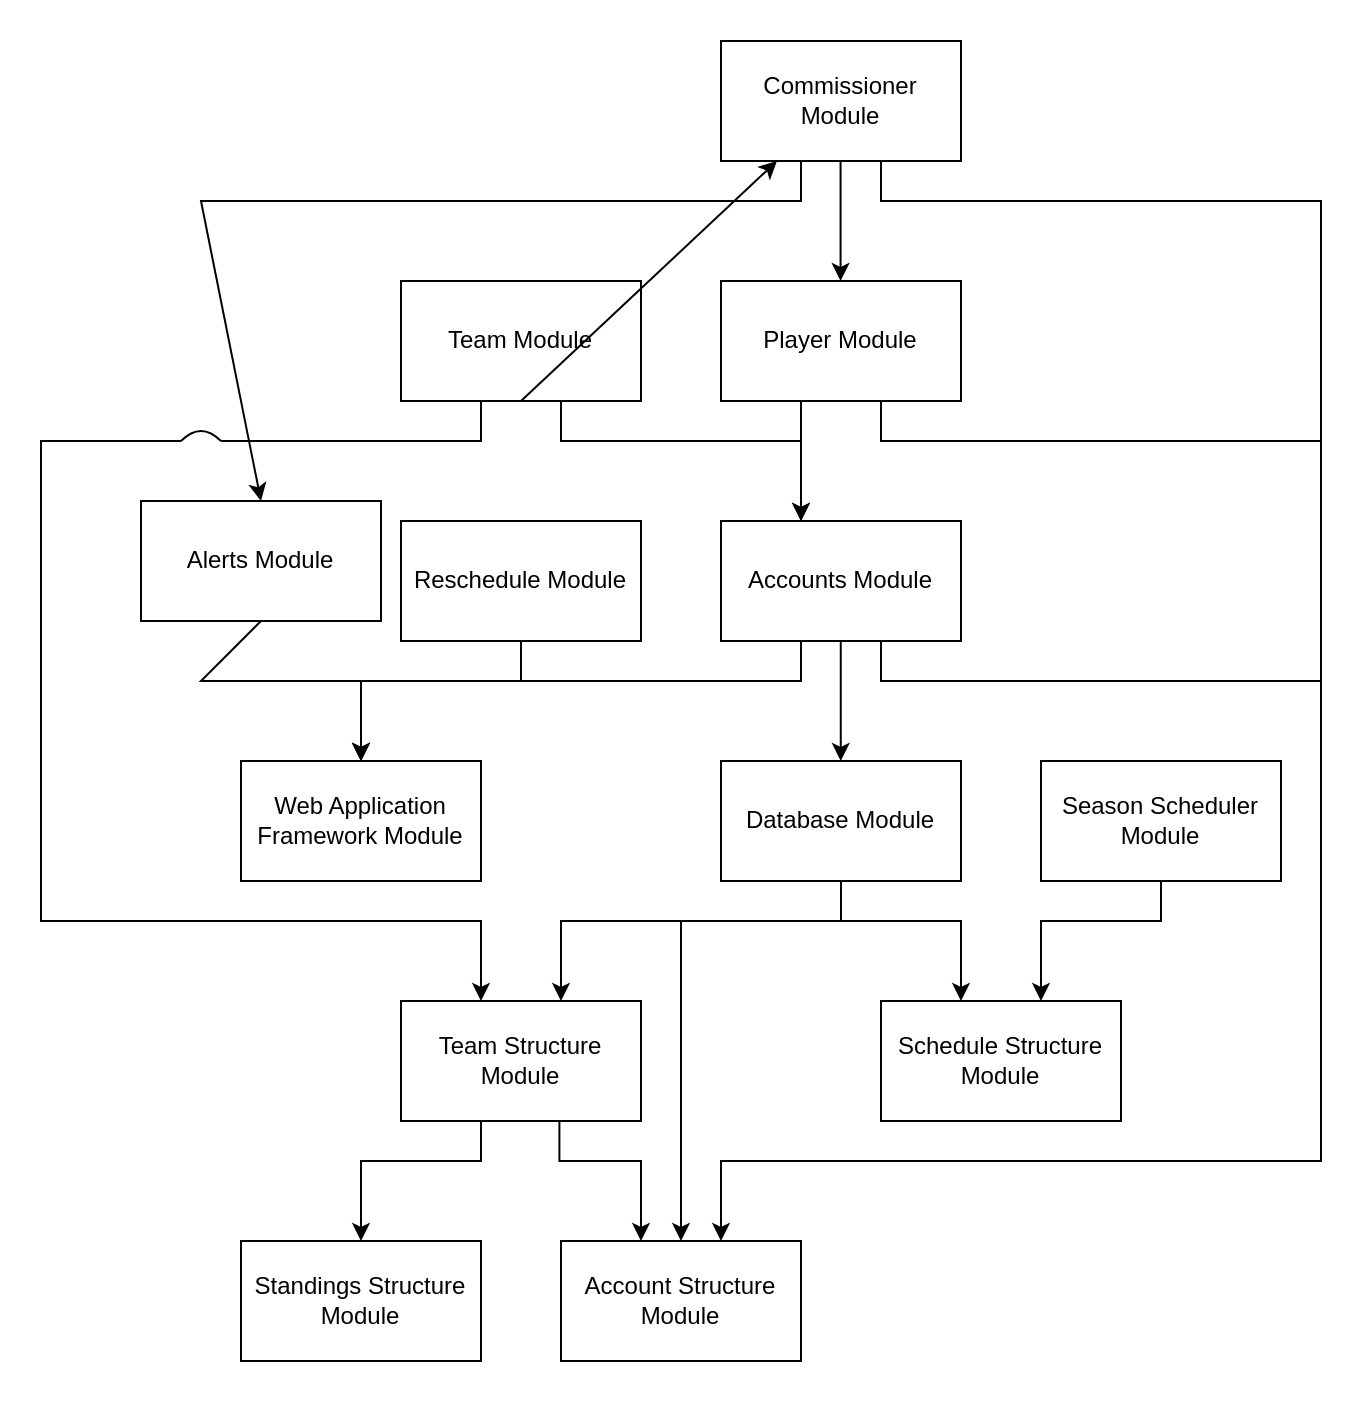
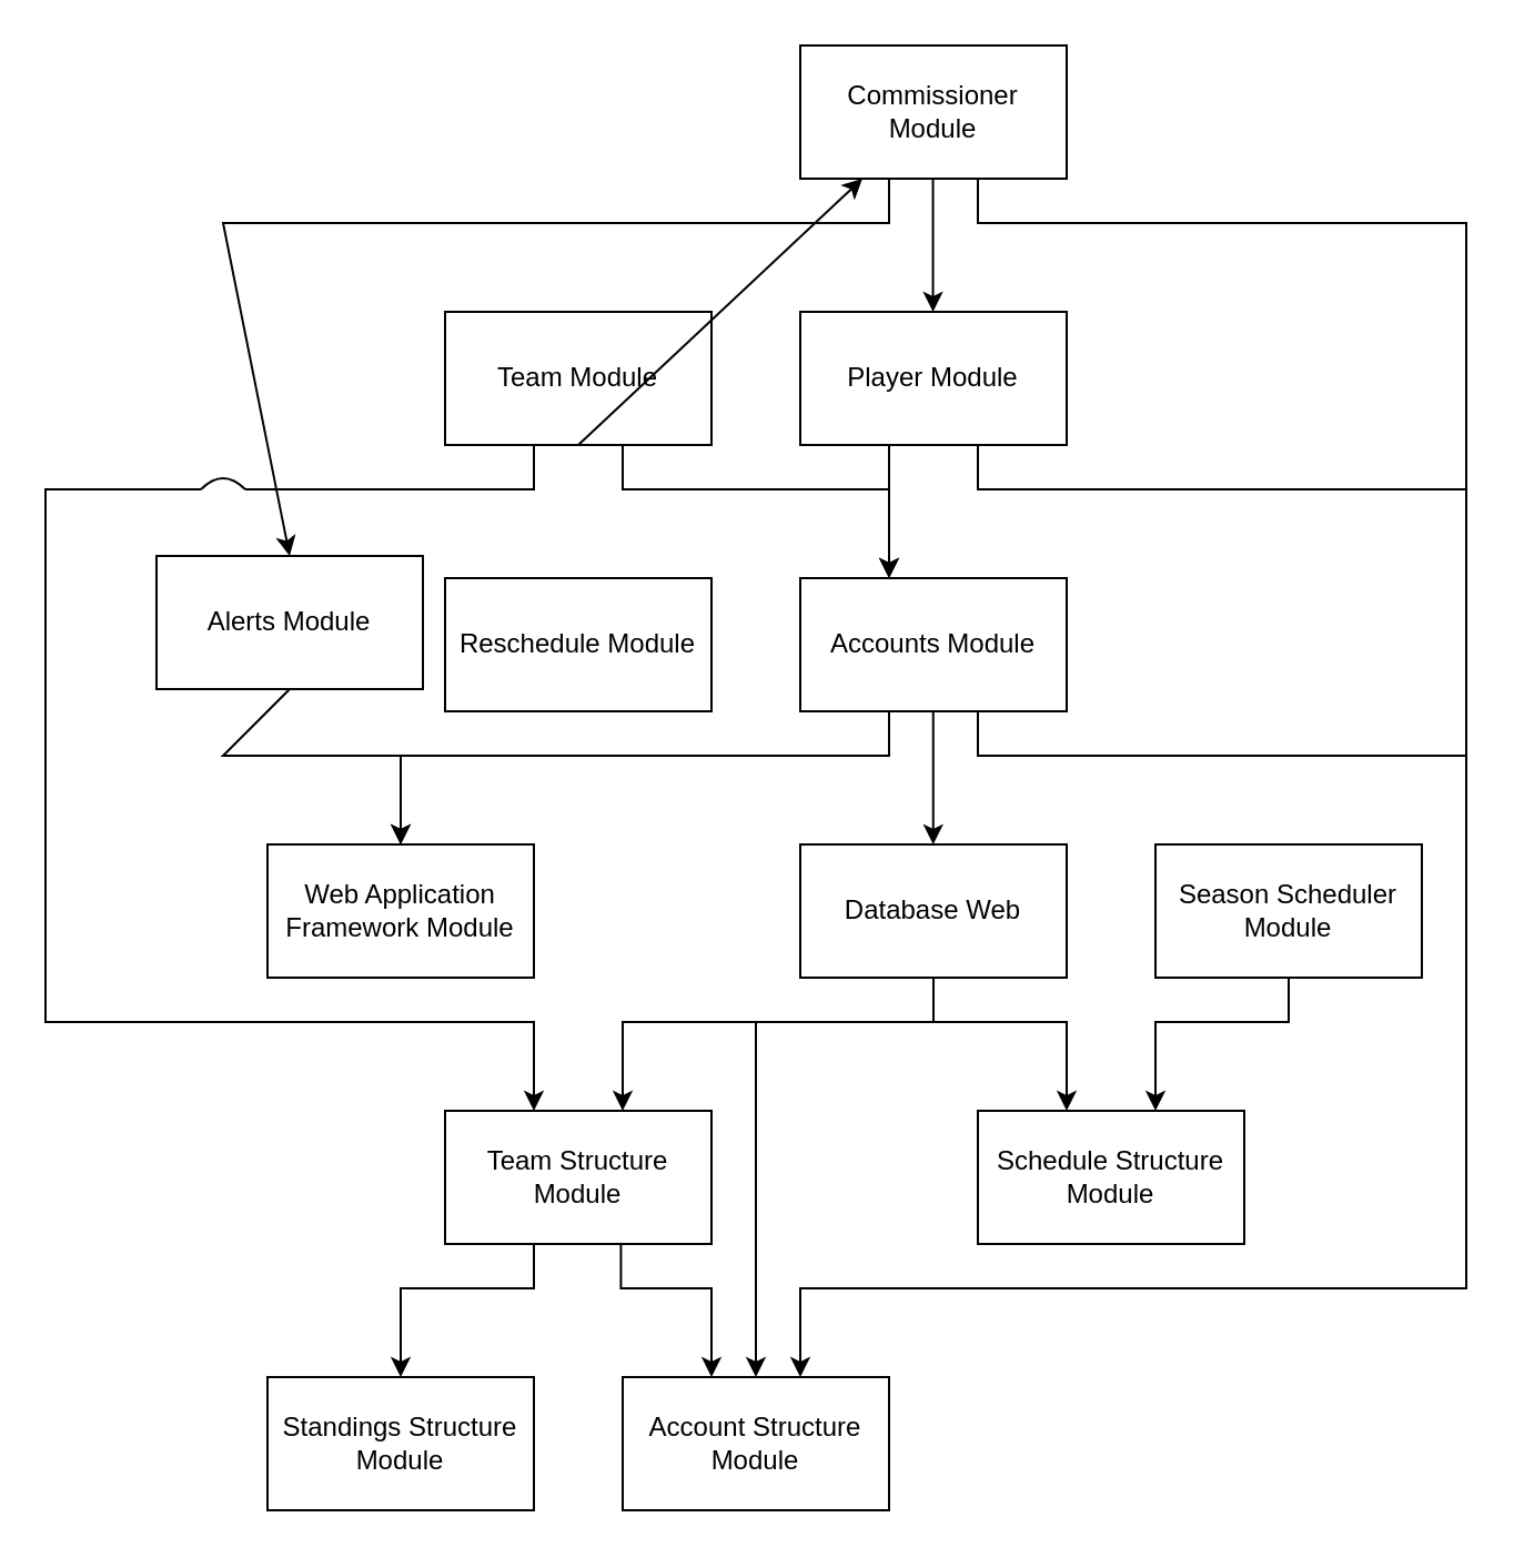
  <mxCell id="0" />
  <mxCell id="1" parent="0" />
  <mxCell id="2" value="Web Application Framework Module" style="rounded=0;whiteSpace=wrap;html=1;" vertex="1" parent="1"><mxGeometry x="120" y="380" width="120" height="60" as="geometry" /></mxCell>
- <mxCell id="3" value="Database Module" style="rounded=0;whiteSpace=wrap;html=1;" vertex="1" parent="1"><mxGeometry x="360" y="380" width="120" height="60" as="geometry" /></mxCell>
+ <mxCell id="3" value="Database Web" style="rounded=0;whiteSpace=wrap;html=1;" vertex="1" parent="1"><mxGeometry x="360" y="380" width="120" height="60" as="geometry" /></mxCell>
  <mxCell id="4" value="Accounts Module" style="whiteSpace=wrap;html=1;" vertex="1" parent="1"><mxGeometry x="360" y="260" width="120" height="60" as="geometry" /></mxCell>
  <mxCell id="5" value="&lt;div&gt;Team Module&lt;/div&gt;" style="whiteSpace=wrap;html=1;" vertex="1" parent="1"><mxGeometry x="200" y="140" width="120" height="60" as="geometry" /></mxCell>
  <mxCell id="6" value="Commissioner Module" style="whiteSpace=wrap;html=1;" vertex="1" parent="1"><mxGeometry x="360" y="20" width="120" height="60" as="geometry" /></mxCell>
  <mxCell id="7" value="Schedule Structure Module" style="whiteSpace=wrap;html=1;" vertex="1" parent="1"><mxGeometry x="440" y="500" width="120" height="60" as="geometry" /></mxCell>
  <mxCell id="8" value="Standings Structure Module" style="whiteSpace=wrap;html=1;" vertex="1" parent="1"><mxGeometry x="120" y="620" width="120" height="60" as="geometry" /></mxCell>
  <mxCell id="9" value="Reschedule Module" style="whiteSpace=wrap;html=1;" vertex="1" parent="1"><mxGeometry x="200" y="260" width="120" height="60" as="geometry" /></mxCell>
  <mxCell id="10" value="Alerts Module" style="whiteSpace=wrap;html=1;" vertex="1" parent="1"><mxGeometry x="70" y="250" width="120" height="60" as="geometry" /></mxCell>
  <mxCell id="11" value="" style="endArrow=classic;html=1;rounded=0;exitX=0.5;exitY=1;exitDx=0;exitDy=0;" edge="1" parent="1" source="3"><mxGeometry width="50" height="50" relative="1" as="geometry"><mxPoint x="480" y="450" as="sourcePoint" /><mxPoint x="480" y="500" as="targetPoint" /><Array as="points"><mxPoint x="420" y="460" /><mxPoint x="480" y="460" /></Array></mxGeometry></mxCell>
  <mxCell id="12" value="" style="endArrow=classic;html=1;rounded=0;exitX=0.5;exitY=1;exitDx=0;exitDy=0;entryX=0.5;entryY=0;entryDx=0;entryDy=0;" edge="1" parent="1"><mxGeometry width="50" height="50" relative="1" as="geometry"><mxPoint x="419.78" y="80" as="sourcePoint" /><mxPoint x="419.78" y="140" as="targetPoint" /></mxGeometry></mxCell>
  <mxCell id="13" value="Account Structure Module" style="whiteSpace=wrap;html=1;" vertex="1" parent="1"><mxGeometry x="280" y="620" width="120" height="60" as="geometry" /></mxCell>
  <mxCell id="14" value="Team Structure Module" style="whiteSpace=wrap;html=1;" vertex="1" parent="1"><mxGeometry x="200" y="500" width="120" height="60" as="geometry" /></mxCell>
  <mxCell id="15" value="" style="endArrow=classic;html=1;rounded=0;exitX=0.5;exitY=1;exitDx=0;exitDy=0;" edge="1" parent="1" source="3"><mxGeometry width="50" height="50" relative="1" as="geometry"><mxPoint x="400" y="440.78" as="sourcePoint" /><mxPoint x="340" y="620" as="targetPoint" /><Array as="points"><mxPoint x="420" y="460" /><mxPoint x="340" y="460" /></Array></mxGeometry></mxCell>
  <mxCell id="16" value="" style="edgeStyle=none;orthogonalLoop=1;jettySize=auto;html=1;rounded=0;exitX=0.5;exitY=1;exitDx=0;exitDy=0;" edge="1" parent="1" source="3"><mxGeometry width="100" relative="1" as="geometry"><mxPoint x="230" y="470" as="sourcePoint" /><mxPoint x="280" y="500" as="targetPoint" /><Array as="points"><mxPoint x="420" y="460" /><mxPoint x="280" y="460" /></Array></mxGeometry></mxCell>
  <mxCell id="17" value="" style="edgeStyle=none;orthogonalLoop=1;jettySize=auto;html=1;rounded=0;exitX=0.5;exitY=1;exitDx=0;exitDy=0;" edge="1" parent="1"><mxGeometry width="100" relative="1" as="geometry"><mxPoint x="279.2" y="560" as="sourcePoint" /><mxPoint x="320" y="620" as="targetPoint" /><Array as="points"><mxPoint x="279.2" y="580" /><mxPoint x="320" y="580" /></Array></mxGeometry></mxCell>
  <mxCell id="18" value="Season Scheduler Module" style="rounded=0;whiteSpace=wrap;html=1;" vertex="1" parent="1"><mxGeometry x="520" y="380" width="120" height="60" as="geometry" /></mxCell>
  <mxCell id="19" value="" style="endArrow=classic;html=1;rounded=0;exitX=0.5;exitY=1;exitDx=0;exitDy=0;" edge="1" parent="1" source="18"><mxGeometry width="50" height="50" relative="1" as="geometry"><mxPoint x="230" y="350" as="sourcePoint" /><mxPoint x="520" y="500" as="targetPoint" /><Array as="points"><mxPoint x="580" y="460" /><mxPoint x="520" y="460" /></Array></mxGeometry></mxCell>
  <mxCell id="20" value="Player Module" style="whiteSpace=wrap;html=1;" vertex="1" parent="1"><mxGeometry x="360" y="140" width="120" height="60" as="geometry" /></mxCell>
  <mxCell id="21" value="" style="edgeStyle=none;orthogonalLoop=1;jettySize=auto;html=1;rounded=0;exitX=0.5;exitY=1;exitDx=0;exitDy=0;entryX=0.5;entryY=0;entryDx=0;entryDy=0;" edge="1" parent="1" target="8"><mxGeometry width="100" relative="1" as="geometry"><mxPoint x="240" y="560" as="sourcePoint" /><mxPoint x="280.8" y="620" as="targetPoint" /><Array as="points"><mxPoint x="240" y="580" /><mxPoint x="180" y="580" /></Array></mxGeometry></mxCell>
  <mxCell id="22" value="" style="endArrow=classic;html=1;rounded=0;exitX=0.5;exitY=1;exitDx=0;exitDy=0;entryX=0.5;entryY=0;entryDx=0;entryDy=0;" edge="1" parent="1"><mxGeometry width="50" height="50" relative="1" as="geometry"><mxPoint x="400" y="200" as="sourcePoint" /><mxPoint x="400" y="260" as="targetPoint" /></mxGeometry></mxCell>
  <mxCell id="23" value="" style="endArrow=classic;html=1;rounded=0;" edge="1" parent="1"><mxGeometry width="50" height="50" relative="1" as="geometry"><mxPoint x="280" y="200" as="sourcePoint" /><mxPoint x="400" y="260" as="targetPoint" /><Array as="points"><mxPoint x="280" y="220" /><mxPoint x="400" y="220" /></Array></mxGeometry></mxCell>
  <mxCell id="24" value="" style="endArrow=classic;html=1;rounded=0;entryX=0.5;entryY=0;entryDx=0;entryDy=0;" edge="1" parent="1" target="10"><mxGeometry width="50" height="50" relative="1" as="geometry"><mxPoint x="400" y="80" as="sourcePoint" /><mxPoint x="180" y="130" as="targetPoint" /><Array as="points"><mxPoint x="400" y="100" /><mxPoint x="100" y="100" /></Array></mxGeometry></mxCell>
  <mxCell id="25" value="" style="endArrow=classic;html=1;rounded=0;exitX=0.5;exitY=1;exitDx=0;exitDy=0;" edge="1" parent="1" source="5" target="6"><mxGeometry width="50" height="50" relative="1" as="geometry"><mxPoint x="240" y="200" as="sourcePoint" /><mxPoint x="240" y="260" as="targetPoint" /></mxGeometry></mxCell>
  <mxCell id="26" value="" style="endArrow=classic;html=1;rounded=0;exitX=0.5;exitY=1;exitDx=0;exitDy=0;entryX=0.5;entryY=0;entryDx=0;entryDy=0;" edge="1" parent="1" source="10" target="2"><mxGeometry width="50" height="50" relative="1" as="geometry"><mxPoint x="250" y="210" as="sourcePoint" /><mxPoint x="170" y="360" as="targetPoint" /><Array as="points"><mxPoint x="100" y="340" /><mxPoint x="180" y="340" /></Array></mxGeometry></mxCell>
- <mxCell id="27" value="" style="endArrow=classic;html=1;rounded=0;exitX=0.5;exitY=1;exitDx=0;exitDy=0;entryX=0.5;entryY=0;entryDx=0;entryDy=0;" edge="1" parent="1" source="9" target="2"><mxGeometry width="50" height="50" relative="1" as="geometry"><mxPoint x="259.83" y="330" as="sourcePoint" /><mxPoint x="259.83" y="390" as="targetPoint" /><Array as="points"><mxPoint x="260" y="340" /><mxPoint x="180" y="340" /></Array></mxGeometry></mxCell>
  <mxCell id="28" value="" style="endArrow=classic;html=1;rounded=0;entryX=0.5;entryY=0;entryDx=0;entryDy=0;" edge="1" parent="1" target="2"><mxGeometry width="50" height="50" relative="1" as="geometry"><mxPoint x="400" y="320" as="sourcePoint" /><mxPoint x="250" y="270" as="targetPoint" /><Array as="points"><mxPoint x="400" y="340" /><mxPoint x="180" y="340" /></Array></mxGeometry></mxCell>
  <mxCell id="29" value="" style="endArrow=classic;html=1;rounded=0;exitX=0.5;exitY=1;exitDx=0;exitDy=0;entryX=0.5;entryY=0;entryDx=0;entryDy=0;" edge="1" parent="1"><mxGeometry width="50" height="50" relative="1" as="geometry"><mxPoint x="419.88" y="320" as="sourcePoint" /><mxPoint x="419.88" y="380" as="targetPoint" /></mxGeometry></mxCell>
  <mxCell id="30" value="" style="endArrow=classic;html=1;rounded=0;" edge="1" parent="1"><mxGeometry width="50" height="50" relative="1" as="geometry"><mxPoint x="90" y="220" as="sourcePoint" /><mxPoint x="240" y="500" as="targetPoint" /><Array as="points"><mxPoint x="90" y="220" /><mxPoint x="20" y="220" /><mxPoint x="20" y="460" /><mxPoint x="240" y="460" /></Array></mxGeometry></mxCell>
  <mxCell id="31" value="" style="endArrow=none;html=1;rounded=0;" edge="1" parent="1"><mxGeometry width="50" height="50" relative="1" as="geometry"><mxPoint x="110" y="220" as="sourcePoint" /><mxPoint x="240" y="200" as="targetPoint" /><Array as="points"><mxPoint x="240" y="220" /></Array></mxGeometry></mxCell>
  <mxCell id="32" value="" style="endArrow=none;html=1;rounded=0;curved=1;" edge="1" parent="1"><mxGeometry width="50" height="50" relative="1" as="geometry"><mxPoint x="90" y="220" as="sourcePoint" /><mxPoint x="110" y="220" as="targetPoint" /><Array as="points"><mxPoint x="100" y="210" /></Array></mxGeometry></mxCell>
  <mxCell id="33" value="" style="endArrow=classic;html=1;rounded=0;" edge="1" parent="1"><mxGeometry width="50" height="50" relative="1" as="geometry"><mxPoint x="440" y="320" as="sourcePoint" /><mxPoint x="360" y="620" as="targetPoint" /><Array as="points"><mxPoint x="440" y="340" /><mxPoint x="660" y="340" /><mxPoint x="660" y="580" /><mxPoint x="360" y="580" /></Array></mxGeometry></mxCell>
  <mxCell id="34" value="" style="endArrow=none;html=1;rounded=0;" edge="1" parent="1"><mxGeometry width="50" height="50" relative="1" as="geometry"><mxPoint x="440" y="200" as="sourcePoint" /><mxPoint x="660" y="340" as="targetPoint" /><Array as="points"><mxPoint x="440" y="220" /><mxPoint x="660" y="220" /></Array></mxGeometry></mxCell>
  <mxCell id="35" value="" style="endArrow=none;html=1;rounded=0;" edge="1" parent="1"><mxGeometry width="50" height="50" relative="1" as="geometry"><mxPoint x="440" y="80" as="sourcePoint" /><mxPoint x="660" y="220" as="targetPoint" /><Array as="points"><mxPoint x="440" y="100" /><mxPoint x="660" y="100" /></Array></mxGeometry></mxCell>
